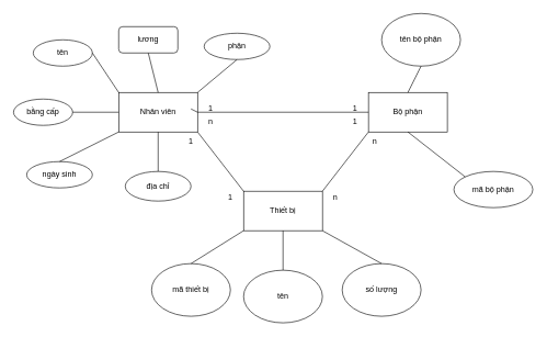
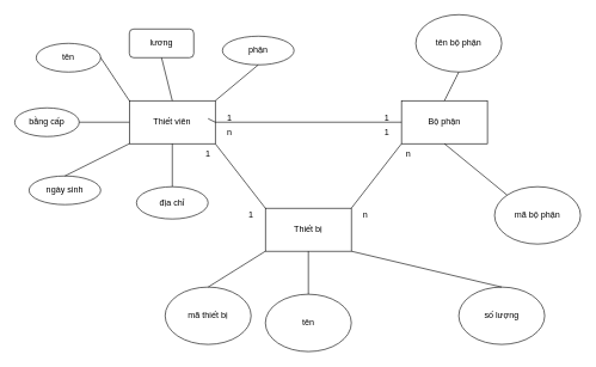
  <mxCell id="0" />
  <mxCell id="1" parent="0" />
- <mxCell id="2" value="Nhân viên" style="rounded=0;whiteSpace=wrap;html=1;" vertex="1" parent="1"><mxGeometry x="180" y="140" width="120" height="60" as="geometry" /></mxCell>
+ <mxCell id="2" value="Thiết viên" style="rounded=0;whiteSpace=wrap;html=1;" vertex="1" parent="1"><mxGeometry x="180" y="140" width="120" height="60" as="geometry" /></mxCell>
  <mxCell id="3" value="Bộ phận" style="rounded=0;whiteSpace=wrap;html=1;" vertex="1" parent="1"><mxGeometry x="560" y="140" width="120" height="60" as="geometry" /></mxCell>
  <mxCell id="4" value="Thiết bị" style="rounded=0;whiteSpace=wrap;html=1;" vertex="1" parent="1"><mxGeometry x="370" y="290" width="120" height="60" as="geometry" /></mxCell>
  <mxCell id="5" value="tên" style="ellipse;whiteSpace=wrap;html=1;" vertex="1" parent="1"><mxGeometry x="50" y="60" width="90" height="40" as="geometry" /></mxCell>
  <mxCell id="6" value="lương" style="whiteSpace=wrap;html=1;rounded=1;" vertex="1" parent="1"><mxGeometry x="180" y="40" width="90" height="40" as="geometry" /></mxCell>
  <mxCell id="7" value="bằng cấp" style="ellipse;whiteSpace=wrap;html=1;" vertex="1" parent="1"><mxGeometry x="20" y="150" width="90" height="40" as="geometry" /></mxCell>
  <mxCell id="8" value="ngày sinh" style="ellipse;whiteSpace=wrap;html=1;" vertex="1" parent="1"><mxGeometry x="40" y="245" width="100" height="40" as="geometry" /></mxCell>
  <mxCell id="9" value="phận" style="ellipse;whiteSpace=wrap;html=1;" vertex="1" parent="1"><mxGeometry x="310" y="50" width="100" height="40" as="geometry" /></mxCell>
  <mxCell id="10" value="địa chỉ" style="ellipse;whiteSpace=wrap;html=1;" vertex="1" parent="1"><mxGeometry x="190" y="260" width="100" height="45" as="geometry" /></mxCell>
  <mxCell id="11" value="" style="endArrow=none;html=1;rounded=0;exitX=0;exitY=0;exitDx=0;exitDy=0;entryX=1;entryY=1;entryDx=0;entryDy=0;" edge="1" parent="1" source="4" target="2"><mxGeometry width="50" height="50" relative="1" as="geometry"><mxPoint x="410" y="340" as="sourcePoint" /><mxPoint x="460" y="290" as="targetPoint" /></mxGeometry></mxCell>
  <mxCell id="12" value="" style="endArrow=none;html=1;rounded=0;exitX=1;exitY=0;exitDx=0;exitDy=0;entryX=0;entryY=1;entryDx=0;entryDy=0;" edge="1" parent="1" source="4" target="3"><mxGeometry width="50" height="50" relative="1" as="geometry"><mxPoint x="410" y="340" as="sourcePoint" /><mxPoint x="460" y="290" as="targetPoint" /></mxGeometry></mxCell>
  <mxCell id="13" value="" style="endArrow=none;html=1;rounded=0;exitX=1;exitY=0.5;exitDx=0;exitDy=0;entryX=0;entryY=0.5;entryDx=0;entryDy=0;startArrow=none;" edge="1" parent="1" source="2" target="3"><mxGeometry width="50" height="50" relative="1" as="geometry"><mxPoint x="350" y="165" as="sourcePoint" /><mxPoint x="460" y="290" as="targetPoint" /></mxGeometry></mxCell>
  <mxCell id="14" value="mã thiết bị" style="ellipse;whiteSpace=wrap;html=1;" vertex="1" parent="1"><mxGeometry x="230" y="400" width="120" height="80" as="geometry" /></mxCell>
  <mxCell id="15" value="tên" style="ellipse;whiteSpace=wrap;html=1;" vertex="1" parent="1"><mxGeometry x="370" y="410" width="120" height="80" as="geometry" /></mxCell>
- <mxCell id="16" value="số lượng" style="ellipse;whiteSpace=wrap;html=1;" vertex="1" parent="1"><mxGeometry x="520" y="400" width="120" height="80" as="geometry" /></mxCell>
+ <mxCell id="16" value="số lượng" style="ellipse;whiteSpace=wrap;html=1;" vertex="1" parent="1"><mxGeometry x="640" y="400" width="120" height="80" as="geometry" /></mxCell>
  <mxCell id="17" value="tên bộ phận" style="ellipse;whiteSpace=wrap;html=1;" vertex="1" parent="1"><mxGeometry x="580" y="20" width="120" height="80" as="geometry" /></mxCell>
- <mxCell id="18" value="mã bộ phận" style="ellipse;whiteSpace=wrap;html=1;" vertex="1" parent="1"><mxGeometry x="690" y="260" width="120" height="55" as="geometry" /></mxCell>
+ <mxCell id="18" value="mã bộ phận" style="ellipse;whiteSpace=wrap;html=1;" vertex="1" parent="1"><mxGeometry x="690" y="260" width="120" height="80" as="geometry" /></mxCell>
  <mxCell id="19" value="" style="endArrow=none;html=1;rounded=0;exitX=0.5;exitY=0;exitDx=0;exitDy=0;entryX=0.5;entryY=1;entryDx=0;entryDy=0;" edge="1" parent="1" source="15" target="4"><mxGeometry width="50" height="50" relative="1" as="geometry"><mxPoint x="410" y="340" as="sourcePoint" /><mxPoint x="460" y="290" as="targetPoint" /></mxGeometry></mxCell>
  <mxCell id="20" value="" style="endArrow=none;html=1;rounded=0;exitX=0;exitY=1;exitDx=0;exitDy=0;entryX=0.5;entryY=0;entryDx=0;entryDy=0;" edge="1" parent="1" source="4" target="14"><mxGeometry width="50" height="50" relative="1" as="geometry"><mxPoint x="410" y="340" as="sourcePoint" /><mxPoint x="460" y="290" as="targetPoint" /></mxGeometry></mxCell>
  <mxCell id="21" value="" style="endArrow=none;html=1;rounded=0;exitX=1;exitY=1;exitDx=0;exitDy=0;entryX=0.5;entryY=0;entryDx=0;entryDy=0;" edge="1" parent="1" source="4" target="16"><mxGeometry width="50" height="50" relative="1" as="geometry"><mxPoint x="410" y="340" as="sourcePoint" /><mxPoint x="460" y="290" as="targetPoint" /></mxGeometry></mxCell>
  <mxCell id="22" value="" style="endArrow=none;html=1;rounded=0;entryX=0.5;entryY=0;entryDx=0;entryDy=0;" edge="1" parent="1" source="2" target="10"><mxGeometry width="50" height="50" relative="1" as="geometry"><mxPoint x="410" y="340" as="sourcePoint" /><mxPoint x="460" y="290" as="targetPoint" /></mxGeometry></mxCell>
  <mxCell id="23" value="" style="endArrow=none;html=1;rounded=0;entryX=0;entryY=1;entryDx=0;entryDy=0;exitX=0.5;exitY=0;exitDx=0;exitDy=0;" edge="1" parent="1" source="8" target="2"><mxGeometry width="50" height="50" relative="1" as="geometry"><mxPoint x="410" y="340" as="sourcePoint" /><mxPoint x="460" y="290" as="targetPoint" /></mxGeometry></mxCell>
  <mxCell id="24" value="" style="endArrow=none;html=1;rounded=0;exitX=1;exitY=0.5;exitDx=0;exitDy=0;entryX=0;entryY=0.5;entryDx=0;entryDy=0;" edge="1" parent="1" source="7" target="2"><mxGeometry width="50" height="50" relative="1" as="geometry"><mxPoint x="410" y="340" as="sourcePoint" /><mxPoint x="460" y="290" as="targetPoint" /></mxGeometry></mxCell>
  <mxCell id="25" value="" style="endArrow=none;html=1;rounded=0;exitX=1;exitY=0.5;exitDx=0;exitDy=0;entryX=0;entryY=0;entryDx=0;entryDy=0;" edge="1" parent="1" source="5" target="2"><mxGeometry width="50" height="50" relative="1" as="geometry"><mxPoint x="410" y="340" as="sourcePoint" /><mxPoint x="460" y="290" as="targetPoint" /></mxGeometry></mxCell>
  <mxCell id="26" value="" style="endArrow=none;html=1;rounded=0;entryX=0.5;entryY=1;entryDx=0;entryDy=0;exitX=0.5;exitY=0;exitDx=0;exitDy=0;" edge="1" parent="1" source="2" target="6"><mxGeometry width="50" height="50" relative="1" as="geometry"><mxPoint x="410" y="340" as="sourcePoint" /><mxPoint x="460" y="290" as="targetPoint" /></mxGeometry></mxCell>
  <mxCell id="27" value="" style="endArrow=none;html=1;rounded=0;exitX=1;exitY=0;exitDx=0;exitDy=0;entryX=0.5;entryY=1;entryDx=0;entryDy=0;" edge="1" parent="1" source="2" target="9"><mxGeometry width="50" height="50" relative="1" as="geometry"><mxPoint x="410" y="340" as="sourcePoint" /><mxPoint x="460" y="290" as="targetPoint" /></mxGeometry></mxCell>
  <mxCell id="28" value="" style="endArrow=none;html=1;rounded=0;exitX=0.5;exitY=0;exitDx=0;exitDy=0;entryX=0.5;entryY=1;entryDx=0;entryDy=0;" edge="1" parent="1" source="3" target="17"><mxGeometry width="50" height="50" relative="1" as="geometry"><mxPoint x="410" y="340" as="sourcePoint" /><mxPoint x="460" y="290" as="targetPoint" /></mxGeometry></mxCell>
  <mxCell id="29" value="" style="endArrow=none;html=1;rounded=0;entryX=0;entryY=0;entryDx=0;entryDy=0;exitX=0.5;exitY=1;exitDx=0;exitDy=0;" edge="1" parent="1" source="3" target="18"><mxGeometry width="50" height="50" relative="1" as="geometry"><mxPoint x="410" y="340" as="sourcePoint" /><mxPoint x="460" y="290" as="targetPoint" /></mxGeometry></mxCell>
  <mxCell id="30" value="" style="endArrow=none;html=1;rounded=0;exitX=1;exitY=0.5;exitDx=0;exitDy=0;entryX=0;entryY=0.5;entryDx=0;entryDy=0;" edge="1" parent="1" source="2"><mxGeometry width="50" height="50" relative="1" as="geometry"><mxPoint x="300" y="170" as="sourcePoint" /><mxPoint x="290" y="165" as="targetPoint" /></mxGeometry></mxCell>
  <mxCell id="31" value="1" style="text;html=1;strokeColor=none;fillColor=none;align=center;verticalAlign=middle;whiteSpace=wrap;rounded=0;" vertex="1" parent="1"><mxGeometry x="290" y="150" width="60" height="30" as="geometry" /></mxCell>
  <mxCell id="32" value="1" style="text;html=1;strokeColor=none;fillColor=none;align=center;verticalAlign=middle;whiteSpace=wrap;rounded=0;" vertex="1" parent="1"><mxGeometry x="510" y="150" width="60" height="30" as="geometry" /></mxCell>
  <mxCell id="33" value="1" style="text;html=1;strokeColor=none;fillColor=none;align=center;verticalAlign=middle;whiteSpace=wrap;rounded=0;" vertex="1" parent="1"><mxGeometry x="260" y="200" width="60" height="30" as="geometry" /></mxCell>
  <mxCell id="34" value="1" style="text;html=1;strokeColor=none;fillColor=none;align=center;verticalAlign=middle;whiteSpace=wrap;rounded=0;" vertex="1" parent="1"><mxGeometry x="320" y="285" width="60" height="30" as="geometry" /></mxCell>
  <mxCell id="35" value="n" style="text;html=1;strokeColor=none;fillColor=none;align=center;verticalAlign=middle;whiteSpace=wrap;rounded=0;" vertex="1" parent="1"><mxGeometry x="540" y="200" width="60" height="30" as="geometry" /></mxCell>
  <mxCell id="36" value="n" style="text;html=1;strokeColor=none;fillColor=none;align=center;verticalAlign=middle;whiteSpace=wrap;rounded=0;" vertex="1" parent="1"><mxGeometry x="480" y="280" width="60" height="40" as="geometry" /></mxCell>
  <mxCell id="37" value="n" style="text;html=1;strokeColor=none;fillColor=none;align=center;verticalAlign=middle;whiteSpace=wrap;rounded=0;" vertex="1" parent="1"><mxGeometry x="290" y="170" width="60" height="30" as="geometry" /></mxCell>
  <mxCell id="38" value="1" style="text;html=1;strokeColor=none;fillColor=none;align=center;verticalAlign=middle;whiteSpace=wrap;rounded=0;" vertex="1" parent="1"><mxGeometry x="510" y="170" width="60" height="30" as="geometry" /></mxCell>
